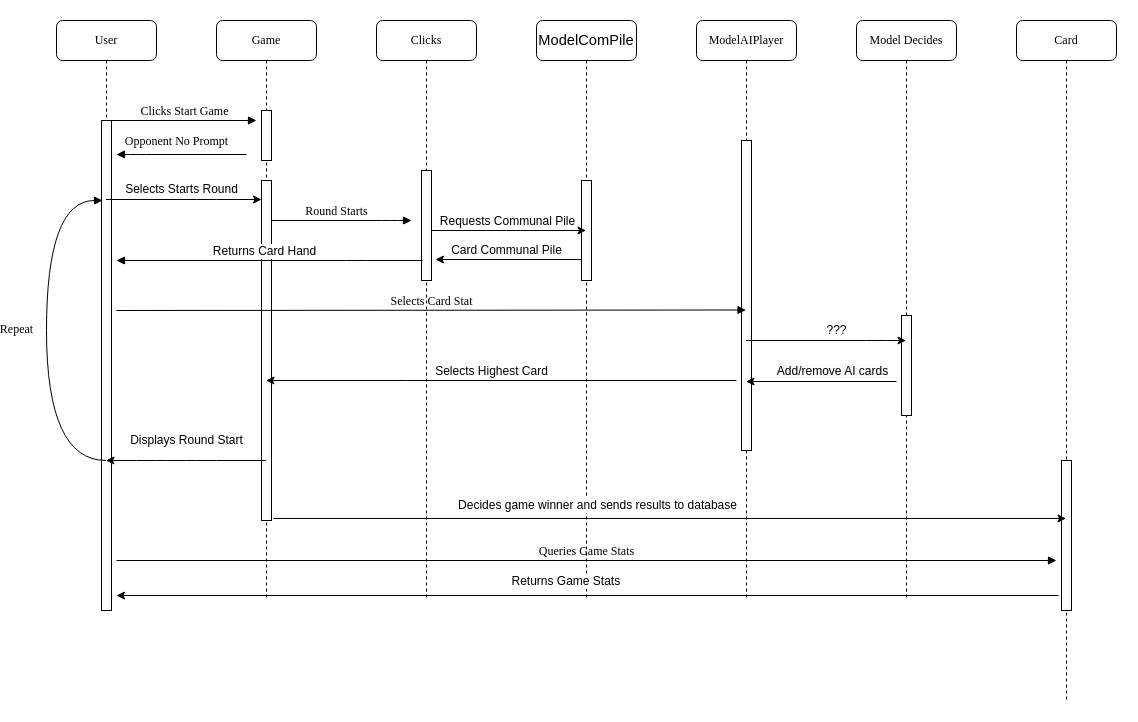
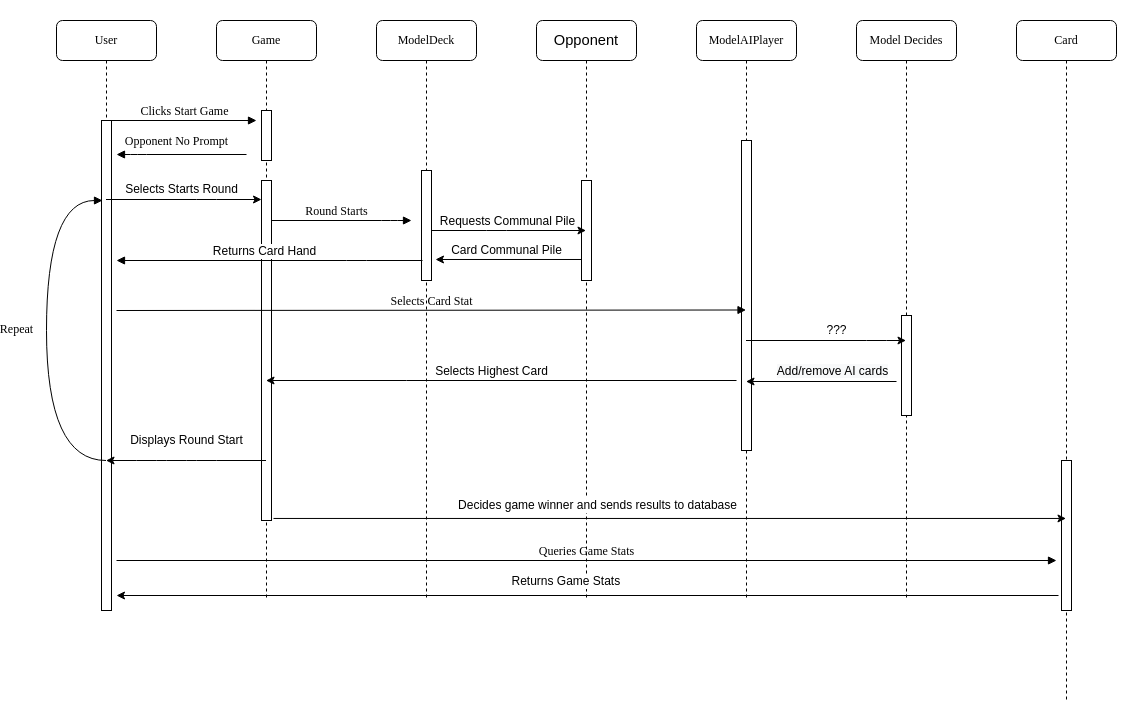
  <mxCell id="0" />
  <mxCell id="1" parent="0" />
  <mxCell id="2" value="Game" style="shape=umlLifeline;perimeter=lifelinePerimeter;whiteSpace=wrap;html=1;container=1;collapsible=0;recursiveResize=0;outlineConnect=0;rounded=1;shadow=0;comic=0;labelBackgroundColor=none;strokeWidth=1;fontFamily=Verdana;fontSize=12;align=center;" parent="1" vertex="1"><mxGeometry x="180" y="20" width="100" height="580" as="geometry" /></mxCell>
  <mxCell id="3" value="" style="html=1;points=[];perimeter=orthogonalPerimeter;rounded=0;shadow=0;comic=0;labelBackgroundColor=none;strokeWidth=1;fontFamily=Verdana;fontSize=12;align=center;" parent="2" vertex="1"><mxGeometry x="45" y="160" width="10" height="340" as="geometry" /></mxCell>
  <mxCell id="4" value="" style="html=1;points=[];perimeter=orthogonalPerimeter;rounded=0;shadow=0;comic=0;labelBackgroundColor=none;strokeWidth=1;fontFamily=Verdana;fontSize=12;align=center;" vertex="1" parent="2"><mxGeometry x="45" y="90" width="10" height="50" as="geometry" /></mxCell>
- <mxCell id="5" value="Clicks" style="shape=umlLifeline;perimeter=lifelinePerimeter;whiteSpace=wrap;html=1;container=1;collapsible=0;recursiveResize=0;outlineConnect=0;rounded=1;shadow=0;comic=0;labelBackgroundColor=none;strokeWidth=1;fontFamily=Verdana;fontSize=12;align=center;" parent="1" vertex="1"><mxGeometry x="340" y="20" width="100" height="580" as="geometry" /></mxCell>
+ <mxCell id="5" value="ModelDeck" style="shape=umlLifeline;perimeter=lifelinePerimeter;whiteSpace=wrap;html=1;container=1;collapsible=0;recursiveResize=0;outlineConnect=0;rounded=1;shadow=0;comic=0;labelBackgroundColor=none;strokeWidth=1;fontFamily=Verdana;fontSize=12;align=center;" parent="1" vertex="1"><mxGeometry x="340" y="20" width="100" height="580" as="geometry" /></mxCell>
  <mxCell id="6" value="" style="html=1;points=[];perimeter=orthogonalPerimeter;rounded=0;shadow=0;comic=0;labelBackgroundColor=none;strokeWidth=1;fontFamily=Verdana;fontSize=12;align=center;" parent="5" vertex="1"><mxGeometry x="45" y="150" width="10" height="110" as="geometry" /></mxCell>
  <mxCell id="7" value="ModelAIPlayer" style="shape=umlLifeline;perimeter=lifelinePerimeter;whiteSpace=wrap;html=1;container=1;collapsible=0;recursiveResize=0;outlineConnect=0;rounded=1;shadow=0;comic=0;labelBackgroundColor=none;strokeWidth=1;fontFamily=Verdana;fontSize=12;align=center;" parent="1" vertex="1"><mxGeometry x="660" y="20" width="100" height="580" as="geometry" /></mxCell>
  <mxCell id="8" value="" style="html=1;points=[];perimeter=orthogonalPerimeter;rounded=0;shadow=0;comic=0;labelBackgroundColor=none;strokeWidth=1;fontFamily=Verdana;fontSize=12;align=center;" vertex="1" parent="7"><mxGeometry x="45" y="120" width="10" height="310" as="geometry" /></mxCell>
  <mxCell id="9" value="Card" style="shape=umlLifeline;perimeter=lifelinePerimeter;whiteSpace=wrap;html=1;container=1;collapsible=0;recursiveResize=0;outlineConnect=0;rounded=1;shadow=0;comic=0;labelBackgroundColor=none;strokeWidth=1;fontFamily=Verdana;fontSize=12;align=center;" parent="1" vertex="1"><mxGeometry x="980" y="20" width="100" height="680" as="geometry" /></mxCell>
  <mxCell id="10" value="" style="html=1;points=[];perimeter=orthogonalPerimeter;rounded=0;shadow=0;comic=0;labelBackgroundColor=none;strokeWidth=1;fontFamily=Verdana;fontSize=12;align=center;" parent="9" vertex="1"><mxGeometry x="45" y="440" width="10" height="150" as="geometry" /></mxCell>
- <mxCell id="11" value="&lt;span style=&quot;font-size: 11pt ; line-height: 15.693px ; font-family: &amp;#34;calibri&amp;#34; , sans-serif&quot;&gt;ModelComPile&lt;/span&gt;" style="shape=umlLifeline;perimeter=lifelinePerimeter;whiteSpace=wrap;html=1;container=1;collapsible=0;recursiveResize=0;outlineConnect=0;rounded=1;shadow=0;comic=0;labelBackgroundColor=none;strokeWidth=1;fontFamily=Verdana;fontSize=12;align=center;" parent="1" vertex="1"><mxGeometry x="500" y="20" width="100" height="580" as="geometry" /></mxCell>
+ <mxCell id="11" value="&lt;span style=&quot;font-size: 11pt ; line-height: 15.693px ; font-family: &amp;#34;calibri&amp;#34; , sans-serif&quot;&gt;Opponent&lt;/span&gt;" style="shape=umlLifeline;perimeter=lifelinePerimeter;whiteSpace=wrap;html=1;container=1;collapsible=0;recursiveResize=0;outlineConnect=0;rounded=1;shadow=0;comic=0;labelBackgroundColor=none;strokeWidth=1;fontFamily=Verdana;fontSize=12;align=center;" parent="1" vertex="1"><mxGeometry x="500" y="20" width="100" height="580" as="geometry" /></mxCell>
  <mxCell id="12" value="" style="html=1;points=[];perimeter=orthogonalPerimeter;rounded=0;shadow=0;comic=0;labelBackgroundColor=none;strokeWidth=1;fontFamily=Verdana;fontSize=12;align=center;" vertex="1" parent="11"><mxGeometry x="45" y="160" width="10" height="100" as="geometry" /></mxCell>
  <mxCell id="13" value="Model Decides" style="shape=umlLifeline;perimeter=lifelinePerimeter;whiteSpace=wrap;html=1;container=1;collapsible=0;recursiveResize=0;outlineConnect=0;rounded=1;shadow=0;comic=0;labelBackgroundColor=none;strokeWidth=1;fontFamily=Verdana;fontSize=12;align=center;" parent="1" vertex="1"><mxGeometry x="820" y="20" width="100" height="580" as="geometry" /></mxCell>
  <mxCell id="14" value="" style="html=1;points=[];perimeter=orthogonalPerimeter;rounded=0;shadow=0;comic=0;labelBackgroundColor=none;strokeWidth=1;fontFamily=Verdana;fontSize=12;align=center;" vertex="1" parent="13"><mxGeometry x="45" y="295" width="10" height="100" as="geometry" /></mxCell>
  <mxCell id="15" value="User" style="shape=umlLifeline;perimeter=lifelinePerimeter;whiteSpace=wrap;html=1;container=1;collapsible=0;recursiveResize=0;outlineConnect=0;rounded=1;shadow=0;comic=0;labelBackgroundColor=none;strokeWidth=1;fontFamily=Verdana;fontSize=12;align=center;" parent="1" vertex="1"><mxGeometry x="20" y="20" width="100" height="590" as="geometry" /></mxCell>
  <mxCell id="16" value="" style="html=1;points=[];perimeter=orthogonalPerimeter;rounded=0;shadow=0;comic=0;labelBackgroundColor=none;strokeWidth=1;fontFamily=Verdana;fontSize=12;align=center;" parent="15" vertex="1"><mxGeometry x="45" y="100" width="10" height="490" as="geometry" /></mxCell>
  <mxCell id="17" value="Repeat" style="html=1;verticalAlign=bottom;endArrow=block;labelBackgroundColor=none;fontFamily=Verdana;fontSize=12;elbow=vertical;edgeStyle=orthogonalEdgeStyle;curved=1;" edge="1" parent="15" source="15"><mxGeometry x="-0.028" y="30" relative="1" as="geometry"><mxPoint x="10" y="360" as="sourcePoint" /><mxPoint x="46" y="180" as="targetPoint" /><Array as="points"><mxPoint x="-10" y="440" /><mxPoint x="-10" y="180" /></Array><mxPoint as="offset" /></mxGeometry></mxCell>
  <mxCell id="18" value="" style="html=1;verticalAlign=bottom;endArrow=block;labelBackgroundColor=none;fontFamily=Verdana;fontSize=12;edgeStyle=elbowEdgeStyle;elbow=vertical;" parent="1" edge="1"><mxGeometry relative="1" as="geometry"><mxPoint x="386" y="260" as="sourcePoint" /><Array as="points"><mxPoint x="320" y="260" /><mxPoint x="390" y="260" /></Array><mxPoint x="80" y="260" as="targetPoint" /></mxGeometry></mxCell>
  <mxCell id="19" value="Returns Card Hand" style="text;html=1;align=center;verticalAlign=middle;resizable=0;points=[];labelBackgroundColor=#ffffff;" vertex="1" connectable="0" parent="18"><mxGeometry x="-0.435" relative="1" as="geometry"><mxPoint x="-72.95" y="-10" as="offset" /></mxGeometry></mxCell>
  <mxCell id="20" value="Queries Game Stats" style="html=1;verticalAlign=bottom;endArrow=block;labelBackgroundColor=none;fontFamily=Verdana;fontSize=12;" parent="1" edge="1"><mxGeometry relative="1" as="geometry"><mxPoint x="80" y="560" as="sourcePoint" /><mxPoint x="1020" y="560" as="targetPoint" /></mxGeometry></mxCell>
  <mxCell id="21" value="Clicks Start Game" style="html=1;verticalAlign=bottom;endArrow=block;labelBackgroundColor=none;fontFamily=Verdana;fontSize=12;edgeStyle=elbowEdgeStyle;elbow=vertical;" parent="1" source="16" edge="1"><mxGeometry relative="1" as="geometry"><mxPoint x="160" y="130" as="sourcePoint" /><mxPoint x="220" y="120" as="targetPoint" /></mxGeometry></mxCell>
  <mxCell id="22" value="Round Starts" style="html=1;verticalAlign=bottom;endArrow=block;labelBackgroundColor=none;fontFamily=Verdana;fontSize=12;edgeStyle=elbowEdgeStyle;elbow=vertical;" edge="1" parent="1"><mxGeometry x="0.714" y="-55" relative="1" as="geometry"><mxPoint x="235" y="220" as="sourcePoint" /><mxPoint x="375" y="220" as="targetPoint" /><Array as="points"><mxPoint x="355" y="220" /></Array><mxPoint x="-55" y="-55" as="offset" /></mxGeometry></mxCell>
  <mxCell id="23" value="Opponent No Prompt" style="html=1;verticalAlign=bottom;endArrow=block;labelBackgroundColor=none;fontFamily=Verdana;fontSize=12;edgeStyle=elbowEdgeStyle;elbow=vertical;" edge="1" parent="1"><mxGeometry x="0.84" y="-50" relative="1" as="geometry"><mxPoint x="210" y="154" as="sourcePoint" /><Array as="points"><mxPoint x="100" y="154" /></Array><mxPoint x="80" y="154" as="targetPoint" /><mxPoint x="50" y="46" as="offset" /></mxGeometry></mxCell>
  <mxCell id="24" value="Selects Card Stat" style="html=1;verticalAlign=bottom;endArrow=block;labelBackgroundColor=none;fontFamily=Verdana;fontSize=12;edgeStyle=elbowEdgeStyle;elbow=vertical;" edge="1" parent="1" target="7"><mxGeometry relative="1" as="geometry"><mxPoint x="80" y="310" as="sourcePoint" /><mxPoint x="520" y="309.5" as="targetPoint" /><Array as="points"><mxPoint x="440" y="309.5" /></Array><mxPoint as="offset" /></mxGeometry></mxCell>
  <mxCell id="25" value="" style="endArrow=classic;html=1;" edge="1" parent="1" target="2"><mxGeometry width="50" height="50" relative="1" as="geometry"><mxPoint x="700" y="380" as="sourcePoint" /><mxPoint x="240" y="340" as="targetPoint" /><Array as="points"><mxPoint x="380" y="380" /></Array></mxGeometry></mxCell>
  <mxCell id="26" value="Selects Highest Card" style="text;html=1;align=center;verticalAlign=middle;resizable=0;points=[];labelBackgroundColor=#ffffff;" vertex="1" connectable="0" parent="25"><mxGeometry x="0.089" y="-10" relative="1" as="geometry"><mxPoint x="10" as="offset" /></mxGeometry></mxCell>
  <mxCell id="27" value="" style="endArrow=classic;html=1;" edge="1" parent="1" source="2" target="15"><mxGeometry width="50" height="50" relative="1" as="geometry"><mxPoint x="222" y="370" as="sourcePoint" /><mxPoint x="101" y="370" as="targetPoint" /><Array as="points"><mxPoint x="170" y="460" /><mxPoint x="140" y="460" /><mxPoint x="110" y="460" /></Array></mxGeometry></mxCell>
  <mxCell id="28" value="Displays Round Start" style="text;html=1;align=center;verticalAlign=middle;resizable=0;points=[];autosize=1;" vertex="1" parent="1"><mxGeometry x="80" y="430" width="140" height="20" as="geometry" /></mxCell>
  <mxCell id="29" value="" style="endArrow=classic;html=1;" edge="1" parent="1" source="15"><mxGeometry width="50" height="50" relative="1" as="geometry"><mxPoint x="100" y="199" as="sourcePoint" /><mxPoint x="225" y="199" as="targetPoint" /><Array as="points"><mxPoint x="170" y="199" /></Array></mxGeometry></mxCell>
  <mxCell id="30" value="Selects Starts Round" style="text;html=1;align=center;verticalAlign=middle;resizable=0;points=[];labelBackgroundColor=#ffffff;" vertex="1" connectable="0" parent="29"><mxGeometry x="0.041" y="1" relative="1" as="geometry"><mxPoint x="-5.98" y="-9.06" as="offset" /></mxGeometry></mxCell>
  <mxCell id="31" value="" style="endArrow=classic;html=1;" edge="1" parent="1" source="6" target="11"><mxGeometry width="50" height="50" relative="1" as="geometry"><mxPoint x="490" y="180" as="sourcePoint" /><mxPoint x="540" y="130" as="targetPoint" /><Array as="points"><mxPoint x="460" y="230" /></Array></mxGeometry></mxCell>
  <mxCell id="32" value="Requests Communal Pile" style="text;html=1;align=center;verticalAlign=middle;resizable=0;points=[];labelBackgroundColor=#ffffff;" vertex="1" connectable="0" parent="31"><mxGeometry x="-0.159" y="13" relative="1" as="geometry"><mxPoint x="10" y="3" as="offset" /></mxGeometry></mxCell>
  <mxCell id="33" value="" style="endArrow=classic;html=1;entryX=1.4;entryY=0.809;entryDx=0;entryDy=0;entryPerimeter=0;" edge="1" parent="1" source="12" target="6"><mxGeometry width="50" height="50" relative="1" as="geometry"><mxPoint x="480" y="170" as="sourcePoint" /><mxPoint x="530" y="120" as="targetPoint" /></mxGeometry></mxCell>
  <mxCell id="34" value="Card Communal Pile" style="text;html=1;align=center;verticalAlign=middle;resizable=0;points=[];autosize=1;" vertex="1" parent="1"><mxGeometry x="400" y="240" width="140" height="20" as="geometry" /></mxCell>
  <mxCell id="35" value="" style="endArrow=classic;html=1;exitX=1.2;exitY=0.994;exitDx=0;exitDy=0;exitPerimeter=0;" edge="1" parent="1" source="3" target="9"><mxGeometry width="50" height="50" relative="1" as="geometry"><mxPoint x="330" y="490" as="sourcePoint" /><mxPoint x="1020" y="493" as="targetPoint" /></mxGeometry></mxCell>
  <mxCell id="36" value="Decides game winner and sends results to database" style="text;html=1;align=center;verticalAlign=middle;resizable=0;points=[];labelBackgroundColor=#ffffff;" vertex="1" connectable="0" parent="35"><mxGeometry x="-0.201" y="2" relative="1" as="geometry"><mxPoint x="6" y="-11.08" as="offset" /></mxGeometry></mxCell>
  <mxCell id="37" value="" style="endArrow=classic;html=1;exitX=-0.3;exitY=0.9;exitDx=0;exitDy=0;exitPerimeter=0;" edge="1" parent="1" source="10"><mxGeometry width="50" height="50" relative="1" as="geometry"><mxPoint x="-130" y="770" as="sourcePoint" /><mxPoint x="80" y="595" as="targetPoint" /></mxGeometry></mxCell>
  <mxCell id="38" value="Returns Game Stats&amp;nbsp;" style="text;html=1;align=center;verticalAlign=middle;resizable=0;points=[];labelBackgroundColor=#ffffff;" vertex="1" connectable="0" parent="37"><mxGeometry x="0.045" y="-2" relative="1" as="geometry"><mxPoint y="-13" as="offset" /></mxGeometry></mxCell>
  <mxCell id="39" value="" style="endArrow=classic;html=1;" edge="1" parent="1" target="7"><mxGeometry width="50" height="50" relative="1" as="geometry"><mxPoint x="860" y="381" as="sourcePoint" /><mxPoint x="1040" y="310" as="targetPoint" /></mxGeometry></mxCell>
  <mxCell id="40" value="&lt;span style=&quot;background-color: rgb(248 , 249 , 250)&quot;&gt;Add/remove AI cards&lt;/span&gt;" style="text;html=1;align=center;verticalAlign=middle;resizable=0;points=[];labelBackgroundColor=#ffffff;" vertex="1" connectable="0" parent="39"><mxGeometry x="-0.163" relative="1" as="geometry"><mxPoint x="-2" y="-11" as="offset" /></mxGeometry></mxCell>
  <mxCell id="41" value="" style="endArrow=classic;html=1;" edge="1" parent="1" source="7" target="13"><mxGeometry width="50" height="50" relative="1" as="geometry"><mxPoint x="770" y="330" as="sourcePoint" /><mxPoint x="820" y="280" as="targetPoint" /><Array as="points"><mxPoint x="840" y="340" /></Array></mxGeometry></mxCell>
  <mxCell id="42" value="???" style="text;html=1;align=center;verticalAlign=middle;resizable=0;points=[];autosize=1;" vertex="1" parent="1"><mxGeometry x="780" y="320" width="40" height="20" as="geometry" /></mxCell>
